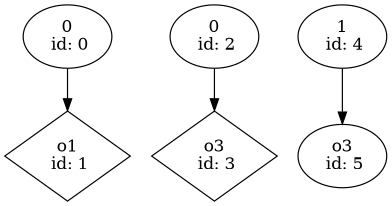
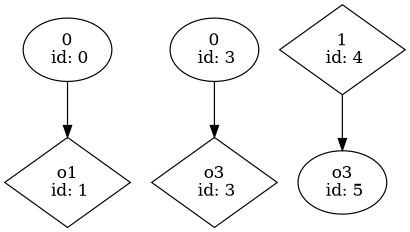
  digraph {
    n1 [label="0\n id: 0"]
    n2 [label="o1\n id: 1" shape=diamond]
-   n3 [label="0\n id: 2"]
+   n3 [label="0\n id: 3"]
    n4 [label="o3\n id: 3" shape=diamond]
-   n5 [label="1\n id: 4"]
+   n5 [label="1\n id: 4" shape=diamond]
    n6 [label="o3\n id: 5" shape=ellipse]
    n1 -> n2
    n3 -> n4
    n5 -> n6
  }
